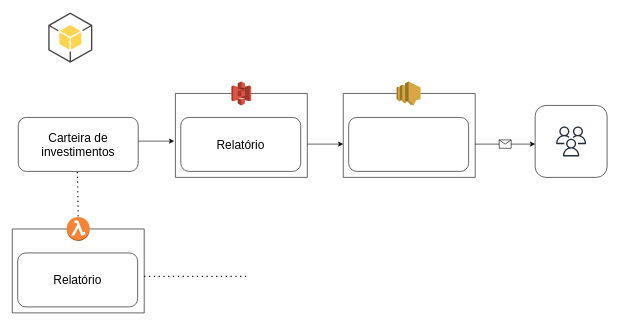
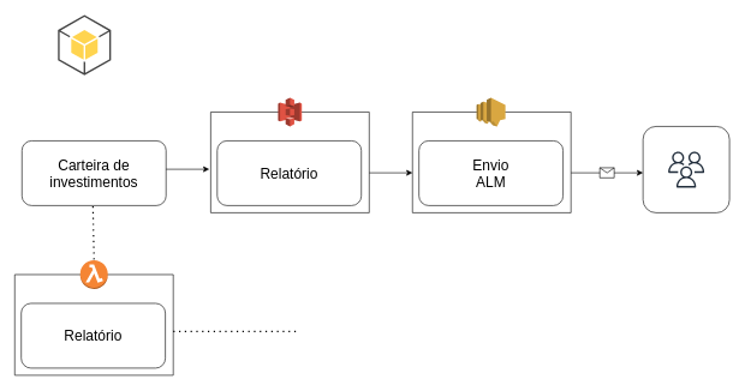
  <mxCell id="0" />
  <mxCell id="1" parent="0" />
  <mxCell id="2" value="" style="rounded=1;whiteSpace=wrap;html=1;" vertex="1" parent="1"><mxGeometry x="301" y="195" width="200" height="90" as="geometry" /></mxCell>
  <mxCell id="3" value="Relatório" style="text;strokeColor=none;fillColor=none;align=center;verticalAlign=middle;spacingLeft=4;spacingRight=4;overflow=hidden;points=[[0,0.5],[1,0.5]];portConstraint=eastwest;rotatable=0;whiteSpace=wrap;html=1;fontSize=20;" vertex="1" parent="1"><mxGeometry x="326" y="205" width="150" height="70" as="geometry" /></mxCell>
  <mxCell id="4" value="" style="endArrow=classic;html=1;rounded=0;" edge="1" parent="1"><mxGeometry width="50" height="50" relative="1" as="geometry"><mxPoint x="512" y="239.5" as="sourcePoint" /><mxPoint x="572" y="239.5" as="targetPoint" /></mxGeometry></mxCell>
  <mxCell id="5" value="" style="rounded=1;whiteSpace=wrap;html=1;" vertex="1" parent="1"><mxGeometry x="30" y="195" width="200" height="90" as="geometry" /></mxCell>
  <mxCell id="6" value="Carteira de investimentos" style="text;strokeColor=none;fillColor=none;align=center;verticalAlign=middle;spacingLeft=4;spacingRight=4;overflow=hidden;points=[[0,0.5],[1,0.5]];portConstraint=eastwest;rotatable=0;whiteSpace=wrap;html=1;fontSize=20;" vertex="1" parent="1"><mxGeometry x="55" y="205" width="150" height="70" as="geometry" /></mxCell>
  <mxCell id="7" value="" style="swimlane;startSize=0;" vertex="1" parent="1"><mxGeometry x="292" y="155" width="220" height="140" as="geometry" /></mxCell>
  <mxCell id="8" value="" style="outlineConnect=0;dashed=0;verticalLabelPosition=bottom;verticalAlign=top;align=center;html=1;shape=mxgraph.aws3.s3;fillColor=#E05243;gradientColor=none;" vertex="1" parent="1"><mxGeometry x="385.55" y="135" width="32.9" height="40" as="geometry" /></mxCell>
  <mxCell id="9" value="" style="rounded=1;whiteSpace=wrap;html=1;" vertex="1" parent="1"><mxGeometry x="581" y="195" width="200" height="90" as="geometry" /></mxCell>
+ <mxCell id="10" value="Envio&lt;br&gt;ALM" style="text;strokeColor=none;fillColor=none;align=center;verticalAlign=middle;spacingLeft=4;spacingRight=4;overflow=hidden;points=[[0,0.5],[1,0.5]];portConstraint=eastwest;rotatable=0;whiteSpace=wrap;html=1;fontSize=20;" vertex="1" parent="1"><mxGeometry x="606" y="205" width="150" height="70" as="geometry" /></mxCell>
  <mxCell id="11" value="" style="swimlane;startSize=0;" vertex="1" parent="1"><mxGeometry x="572" y="155" width="220" height="140" as="geometry" /></mxCell>
  <mxCell id="12" value="" style="outlineConnect=0;dashed=0;verticalLabelPosition=bottom;verticalAlign=top;align=center;html=1;shape=mxgraph.aws3.sns;fillColor=#D9A741;gradientColor=none;" vertex="1" parent="1"><mxGeometry x="661" y="135" width="40" height="40" as="geometry" /></mxCell>
  <mxCell id="13" value="" style="endArrow=classic;html=1;rounded=0;" edge="1" parent="1"><mxGeometry relative="1" as="geometry"><mxPoint x="792" y="239.5" as="sourcePoint" /><mxPoint x="892" y="239.5" as="targetPoint" /></mxGeometry></mxCell>
  <mxCell id="14" value="" style="shape=message;html=1;outlineConnect=0;" vertex="1" parent="13"><mxGeometry width="20" height="14" relative="1" as="geometry"><mxPoint x="-10" y="-7" as="offset" /></mxGeometry></mxCell>
  <mxCell id="15" value="" style="rounded=1;whiteSpace=wrap;html=1;" vertex="1" parent="1"><mxGeometry x="892" y="175" width="120" height="120" as="geometry" /></mxCell>
  <mxCell id="16" value="" style="sketch=0;outlineConnect=0;fontColor=#232F3E;gradientColor=none;fillColor=#232F3D;strokeColor=none;dashed=0;verticalLabelPosition=bottom;verticalAlign=top;align=center;html=1;fontSize=12;fontStyle=0;aspect=fixed;pointerEvents=1;shape=mxgraph.aws4.users;" vertex="1" parent="1"><mxGeometry x="927" y="210" width="50" height="50" as="geometry" /></mxCell>
  <mxCell id="17" value="" style="rounded=1;whiteSpace=wrap;html=1;" vertex="1" parent="1"><mxGeometry x="29" y="421" width="200" height="90" as="geometry" /></mxCell>
  <mxCell id="18" value="Relatório" style="text;strokeColor=none;fillColor=none;align=center;verticalAlign=middle;spacingLeft=4;spacingRight=4;overflow=hidden;points=[[0,0.5],[1,0.5]];portConstraint=eastwest;rotatable=0;whiteSpace=wrap;html=1;fontSize=20;" vertex="1" parent="1"><mxGeometry x="54" y="431" width="150" height="70" as="geometry" /></mxCell>
  <mxCell id="19" value="" style="endArrow=classic;html=1;rounded=0;" edge="1" parent="1"><mxGeometry width="50" height="50" relative="1" as="geometry"><mxPoint x="230" y="234.5" as="sourcePoint" /><mxPoint x="290" y="234.5" as="targetPoint" /></mxGeometry></mxCell>
  <mxCell id="20" value="" style="swimlane;startSize=0;" vertex="1" parent="1"><mxGeometry x="20" y="381" width="220" height="140" as="geometry" /></mxCell>
  <mxCell id="21" value="" style="outlineConnect=0;dashed=0;verticalLabelPosition=bottom;verticalAlign=top;align=center;html=1;shape=mxgraph.aws3.lambda_function;fillColor=#F58534;gradientColor=none;" vertex="1" parent="20"><mxGeometry x="90.84" y="-20" width="38.33" height="40" as="geometry" /></mxCell>
  <mxCell id="22" value="" style="endArrow=none;dashed=1;html=1;dashPattern=1 3;strokeWidth=2;rounded=0;" edge="1" parent="1"><mxGeometry width="50" height="50" relative="1" as="geometry"><mxPoint x="130" y="360" as="sourcePoint" /><mxPoint x="128.5" y="285" as="targetPoint" /></mxGeometry></mxCell>
  <mxCell id="23" value="" style="endArrow=none;dashed=1;html=1;dashPattern=1 3;strokeWidth=2;rounded=0;" edge="1" parent="1"><mxGeometry width="50" height="50" relative="1" as="geometry"><mxPoint x="240" y="460" as="sourcePoint" /><mxPoint x="410" y="460" as="targetPoint" /></mxGeometry></mxCell>
  <mxCell id="24" value="" style="outlineConnect=0;dashed=0;verticalLabelPosition=bottom;verticalAlign=top;align=center;html=1;shape=mxgraph.aws3.android;fillColor=#FFD44F;gradientColor=none;" vertex="1" parent="1"><mxGeometry x="80" y="20" width="73.5" height="84" as="geometry" /></mxCell>
